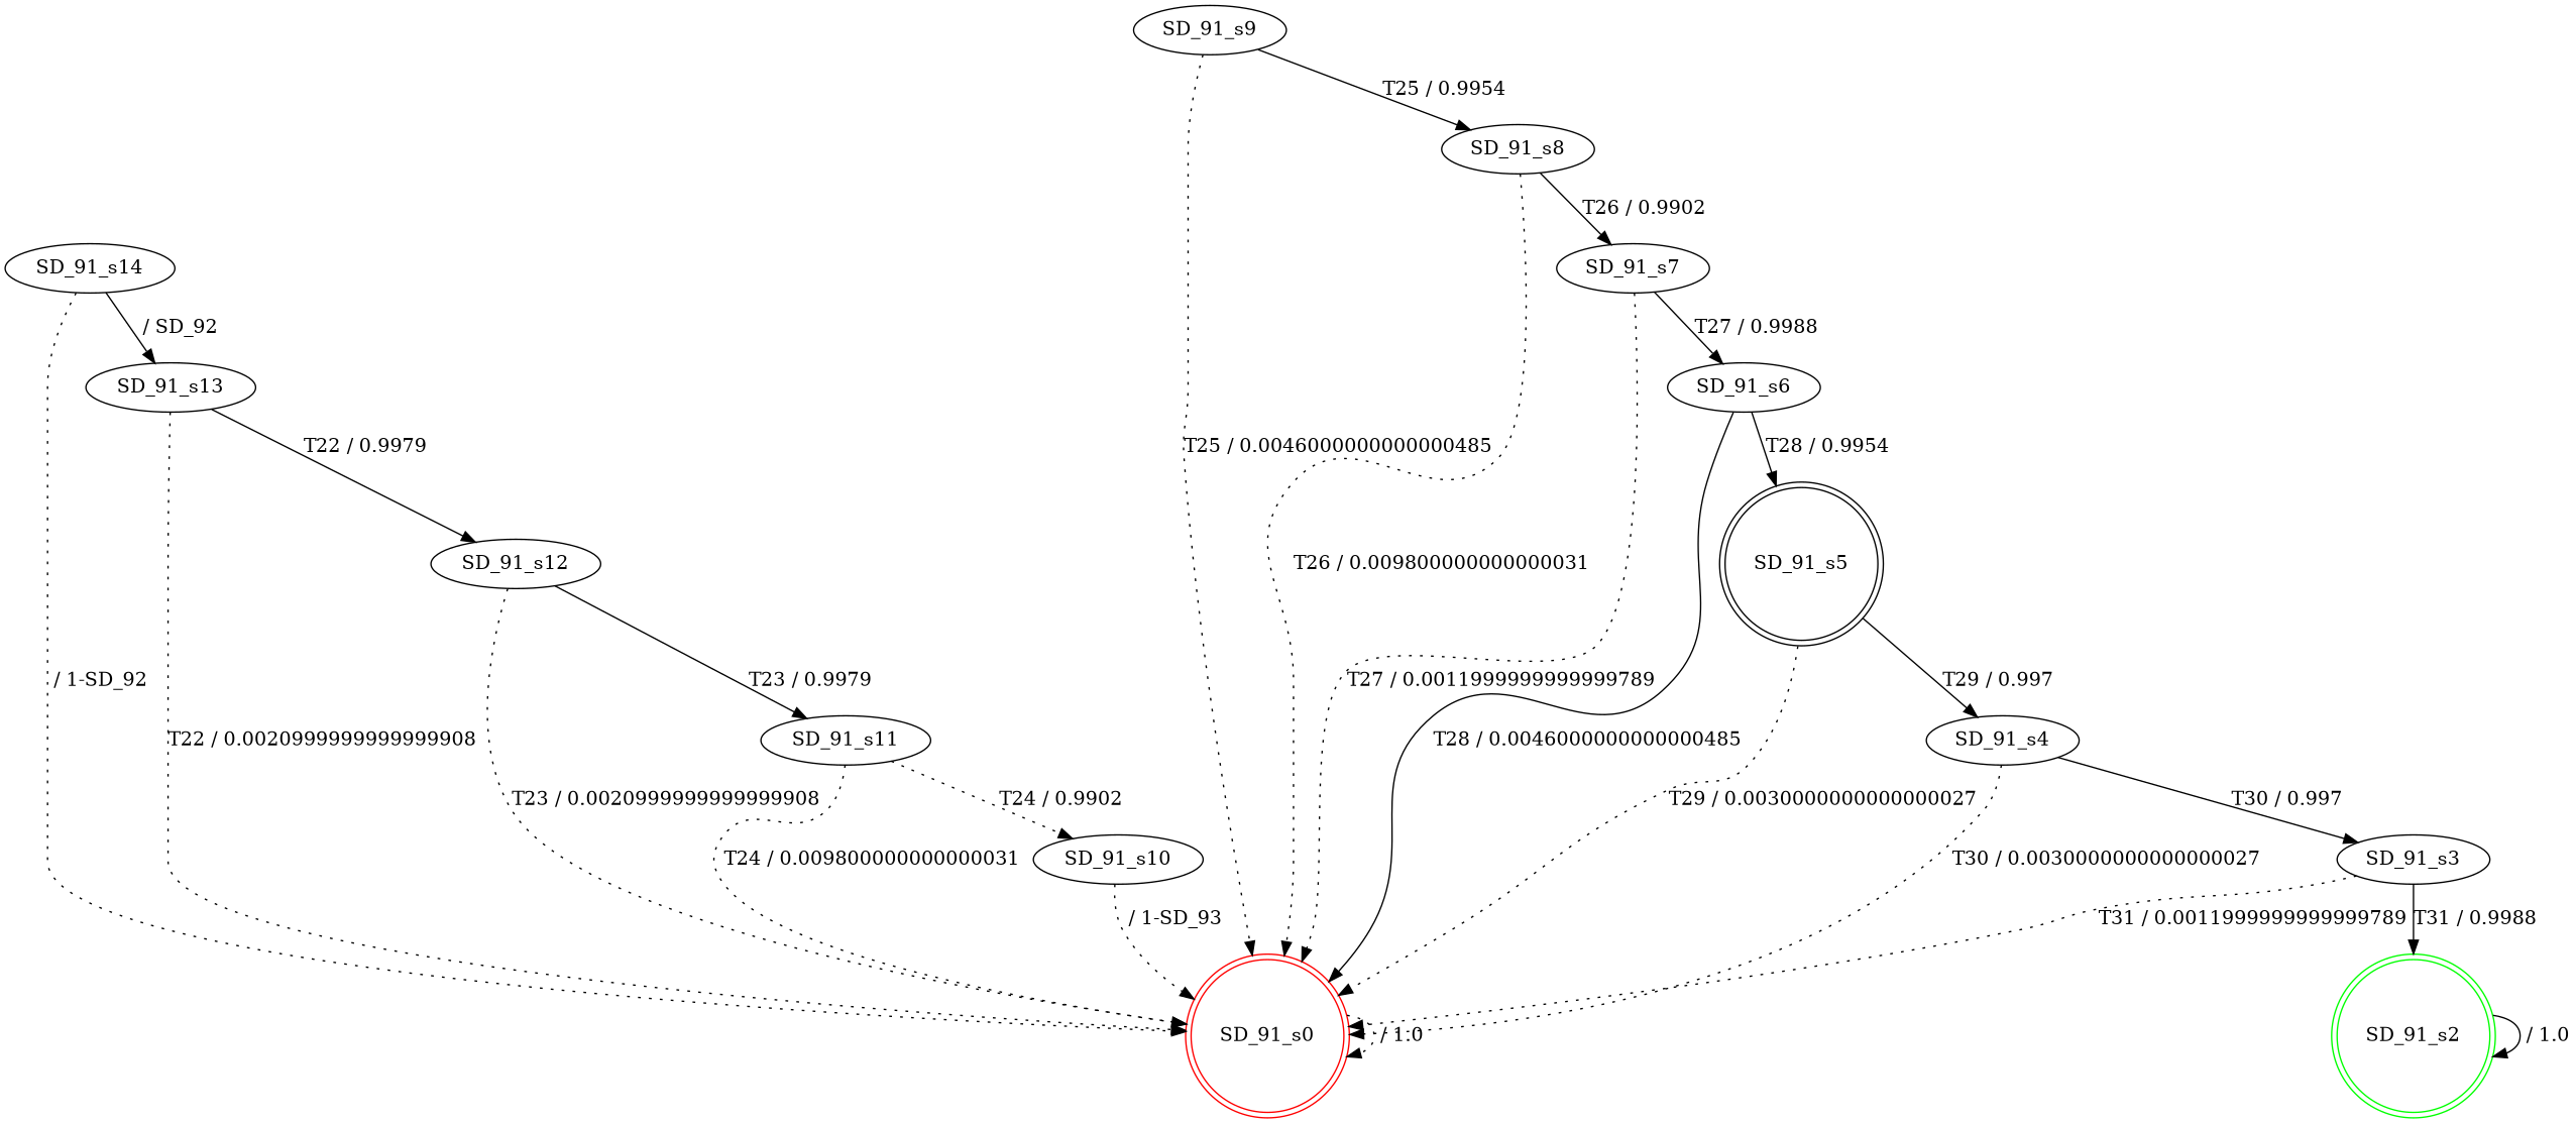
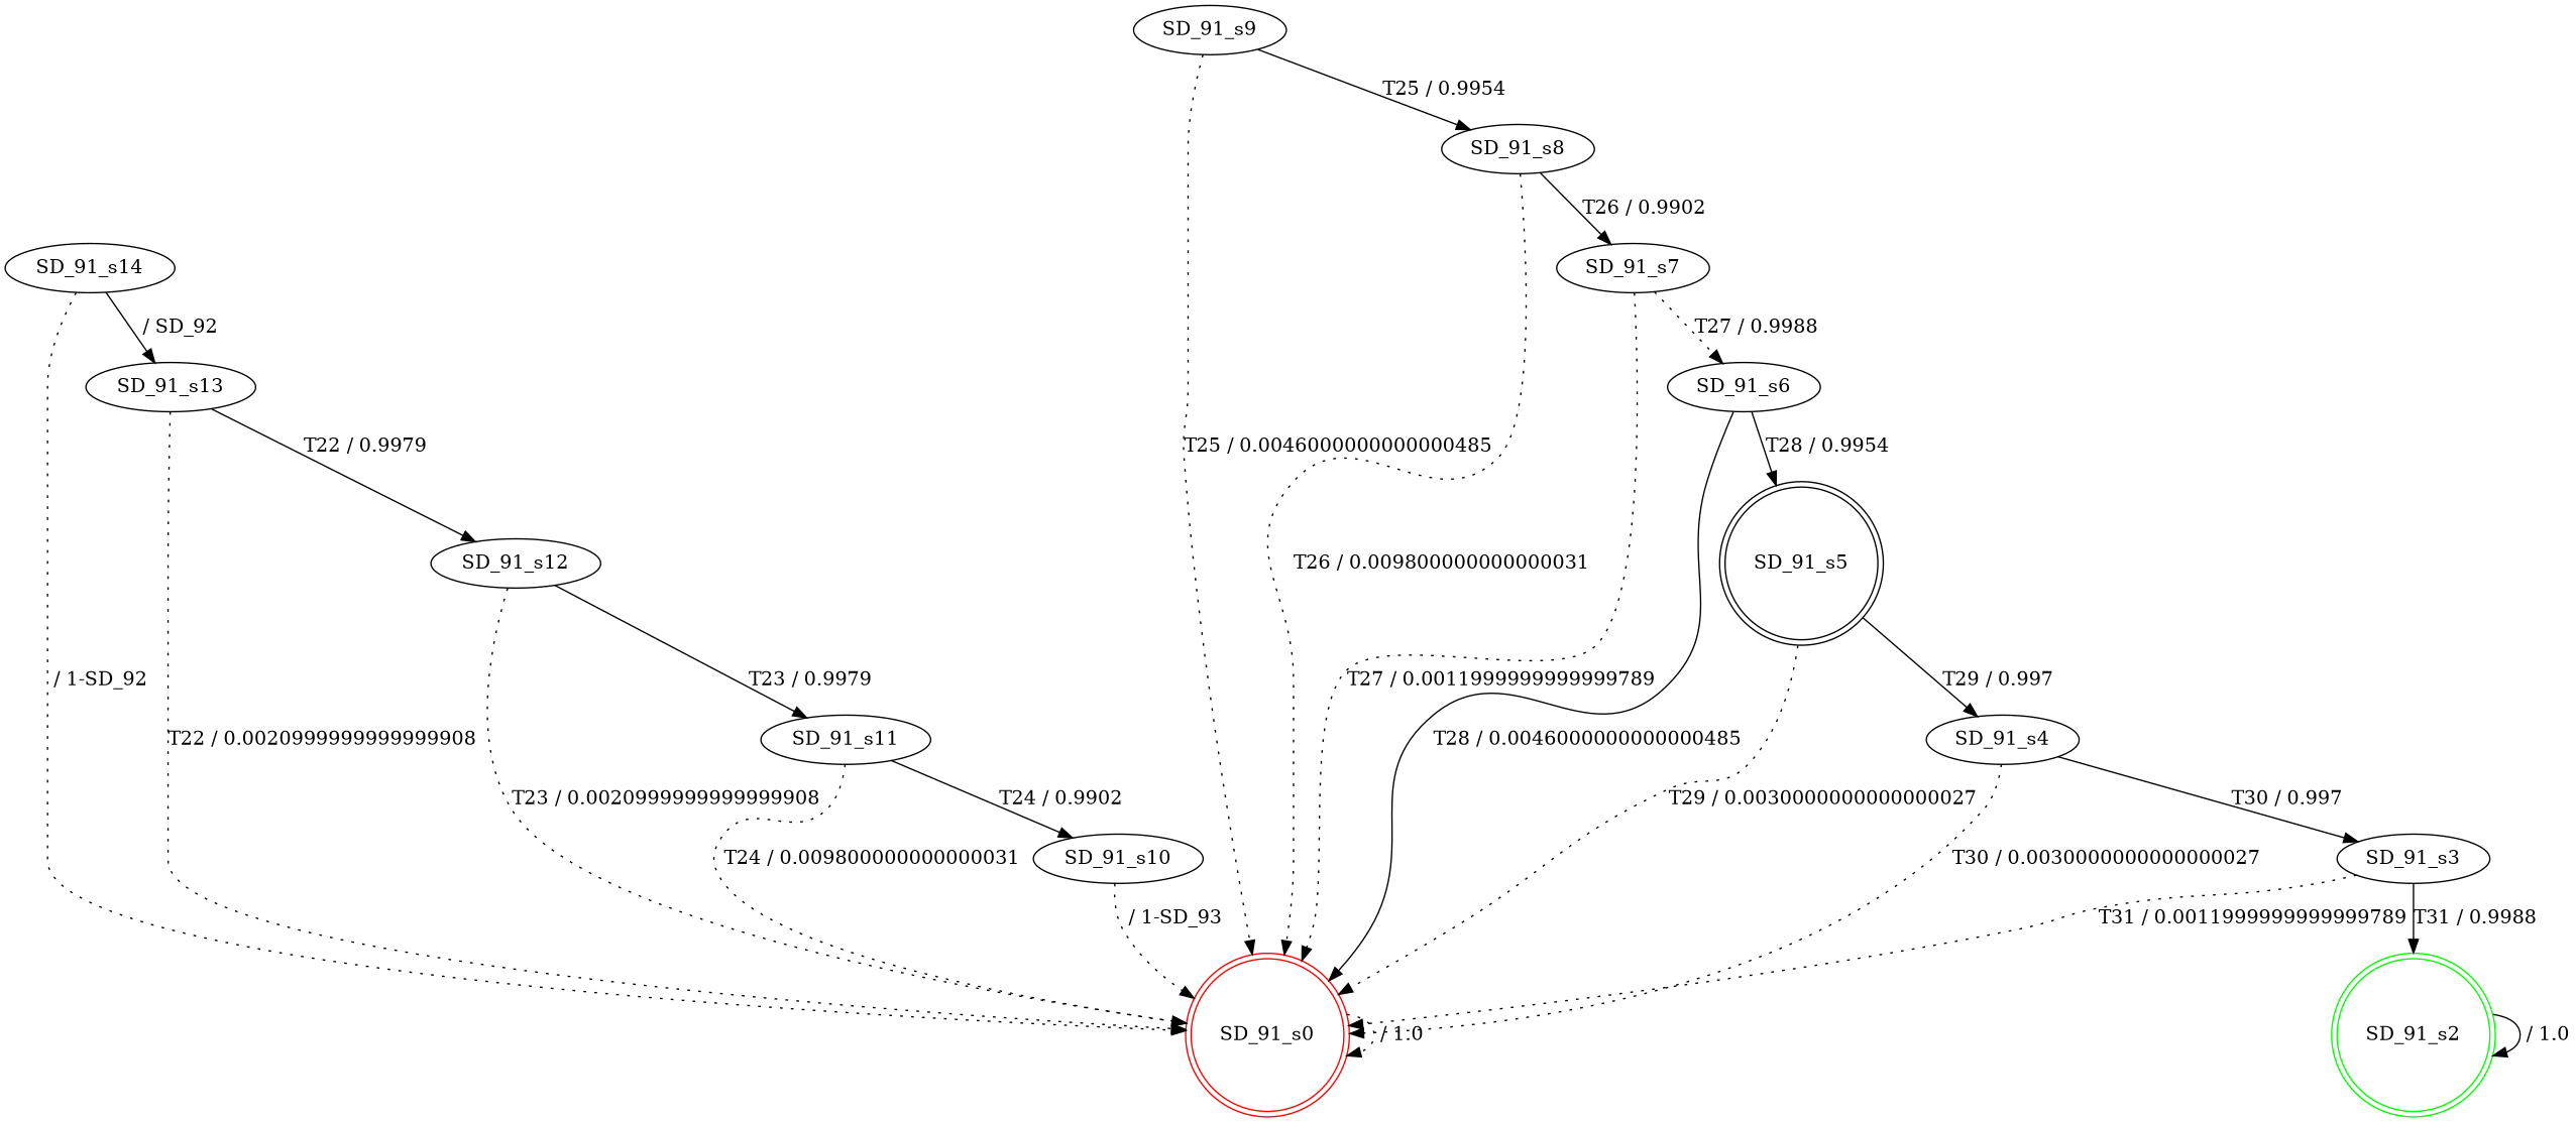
  digraph {
    n1 [color=red label=SD_91_s0 shape=doublecircle]
    n2 [label=SD_91_s14]
    n3 [label=SD_91_s13]
    n4 [color=green label=SD_91_s2 shape=doublecircle]
    n5 [label=SD_91_s3]
    n6 [label=SD_91_s4]
    n7 [label=SD_91_s5 shape=doublecircle]
    n8 [label=SD_91_s6]
    n9 [label=SD_91_s7]
    n10 [label=SD_91_s8]
    n11 [label=SD_91_s9]
    n12 [label=SD_91_s10]
    n13 [label=SD_91_s11]
    n14 [label=SD_91_s12]
    n1 -> n1 [label=" / 1.0" style=dotted]
    n2 -> n1 [label=" / 1-SD_92" style=dotted]
    n2 -> n3 [label=" / SD_92"]
    n3 -> n1 [label="T22 / 0.0020999999999999908" style=dotted]
    n3 -> n14 [label="T22 / 0.9979"]
    n4 -> n4 [label=" / 1.0"]
    n5 -> n1 [label="T31 / 0.0011999999999999789" style=dotted]
    n5 -> n4 [label="T31 / 0.9988"]
    n6 -> n1 [label="T30 / 0.0030000000000000027" style=dotted]
    n6 -> n5 [label="T30 / 0.997"]
    n7 -> n1 [label="T29 / 0.0030000000000000027" style=dotted]
    n7 -> n6 [label="T29 / 0.997"]
    n8 -> n1 [label="T28 / 0.0046000000000000485" style=solid]
    n8 -> n7 [label="T28 / 0.9954"]
    n9 -> n1 [label="T27 / 0.0011999999999999789" style=dotted]
-   n9 -> n8 [label="T27 / 0.9988"]
+   n9 -> n8 [label="T27 / 0.9988" style=dotted]
    n10 -> n1 [label="T26 / 0.009800000000000031" style=dotted]
    n10 -> n9 [label="T26 / 0.9902"]
    n11 -> n1 [label="T25 / 0.0046000000000000485" style=dotted]
    n11 -> n10 [label="T25 / 0.9954"]
    n12 -> n1 [label=" / 1-SD_93" style=dotted]
    n13 -> n1 [label="T24 / 0.009800000000000031" style=dotted]
-   n13 -> n12 [label="T24 / 0.9902" style=dotted]
+   n13 -> n12 [label="T24 / 0.9902"]
    n14 -> n1 [label="T23 / 0.0020999999999999908" style=dotted]
    n14 -> n13 [label="T23 / 0.9979"]
  }
